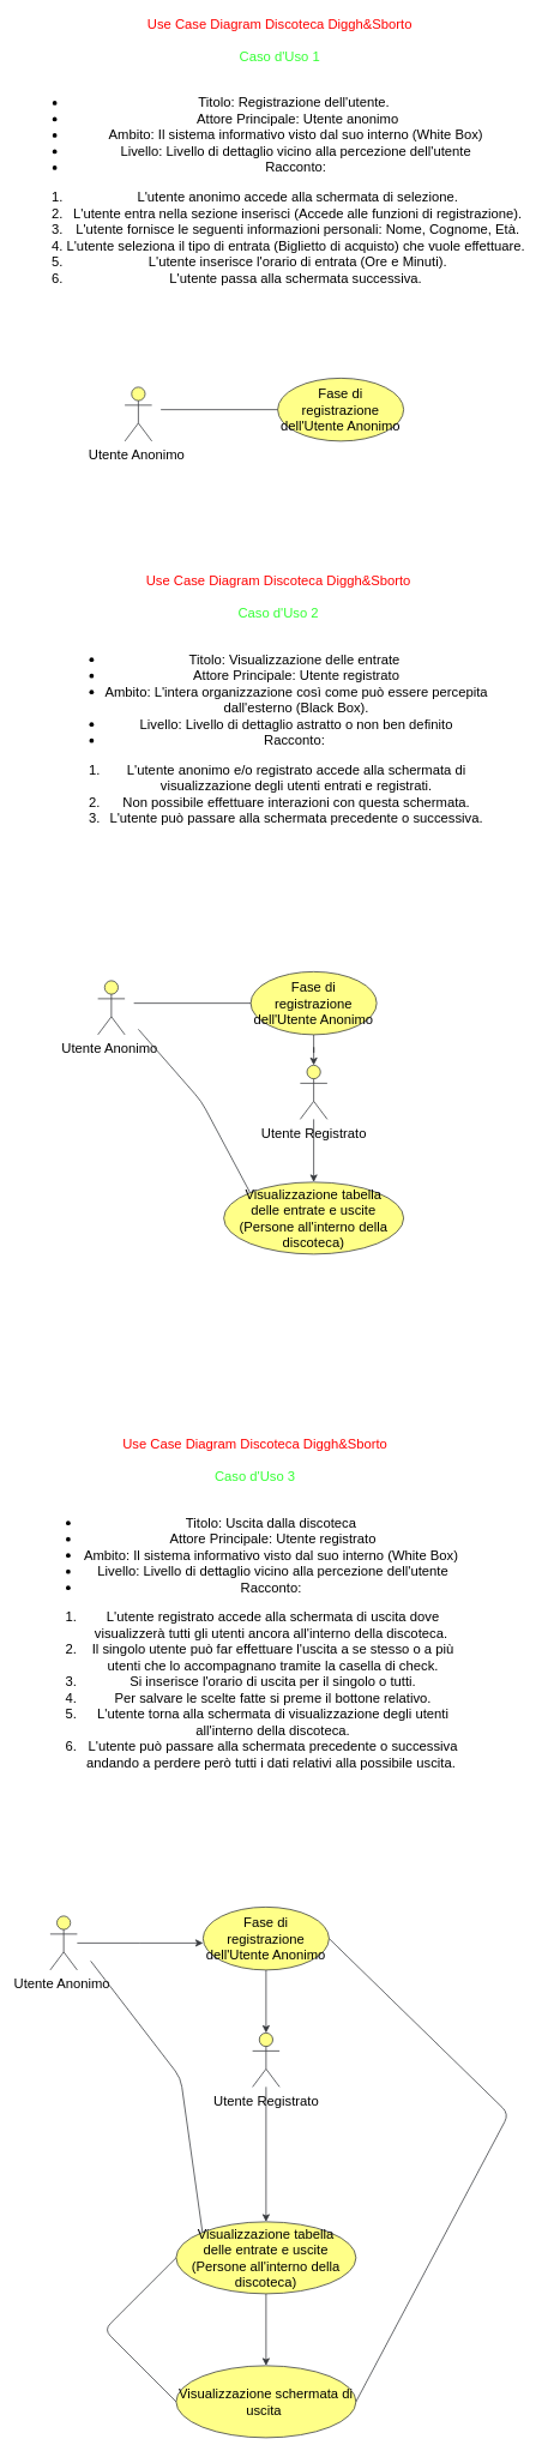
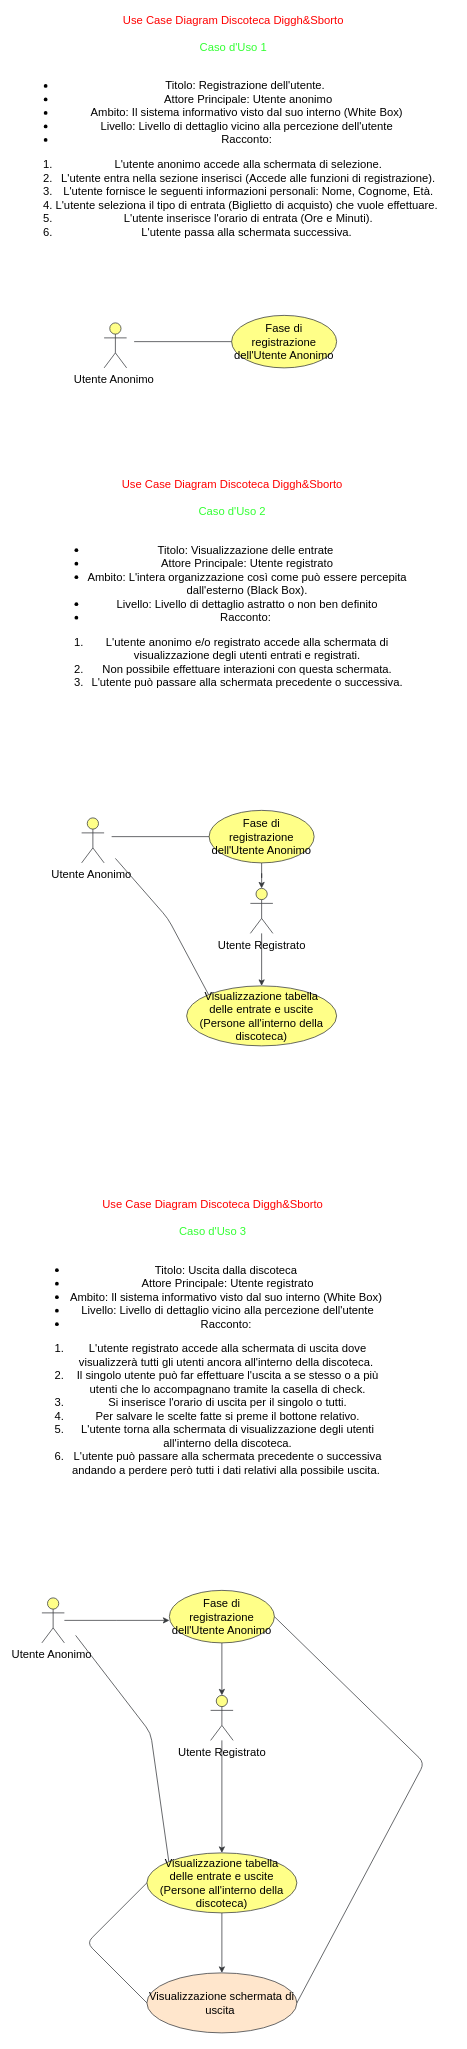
  <mxCell id="0" />
  <mxCell id="1" parent="0" />
  <mxCell id="2" value="&lt;font style=&quot;font-size: 15px;&quot;&gt;&lt;font color=&quot;#ff0000&quot; style=&quot;font-size: 15px;&quot;&gt;Use Case Diagram Discoteca Diggh&amp;amp;Sborto&lt;/font&gt;&lt;br style=&quot;font-size: 15px;&quot;&gt;&lt;br style=&quot;font-size: 15px;&quot;&gt;&lt;font color=&quot;#33ff33&quot; style=&quot;font-size: 15px;&quot;&gt;Caso d'Uso 1&lt;br style=&quot;font-size: 15px;&quot;&gt;&lt;/font&gt;&lt;br style=&quot;font-size: 15px;&quot;&gt;&lt;ul style=&quot;font-size: 15px;&quot;&gt;&lt;li style=&quot;font-size: 15px;&quot;&gt;Titolo: Registrazione dell'utente. &amp;nbsp;&lt;br style=&quot;font-size: 15px;&quot;&gt;&lt;/li&gt;&lt;li style=&quot;font-size: 15px;&quot;&gt;Attore Principale: Utente anonimo&lt;br style=&quot;font-size: 15px;&quot;&gt;&lt;/li&gt;&lt;li style=&quot;font-size: 15px;&quot;&gt;Ambito: Il sistema informativo visto dal suo interno (White Box)&amp;nbsp;&lt;br style=&quot;font-size: 15px;&quot;&gt;&lt;/li&gt;&lt;li style=&quot;font-size: 15px;&quot;&gt;Livello: Livello di dettaglio vicino alla percezione dell'utente&amp;nbsp;&lt;br style=&quot;font-size: 15px;&quot;&gt;&lt;/li&gt;&lt;li style=&quot;font-size: 15px;&quot;&gt;Racconto:&amp;nbsp;&lt;/li&gt;&lt;/ul&gt;&lt;ol style=&quot;font-size: 15px;&quot;&gt;&lt;li style=&quot;font-size: 15px;&quot;&gt;L'utente anonimo accede alla schermata di selezione.&lt;/li&gt;&lt;li style=&quot;font-size: 15px;&quot;&gt;L'utente entra nella sezione inserisci (Accede alle funzioni di registrazione).&lt;/li&gt;&lt;li style=&quot;font-size: 15px;&quot;&gt;L'utente fornisce le seguenti informazioni personali: Nome, Cognome, Età.&lt;/li&gt;&lt;li style=&quot;font-size: 15px;&quot;&gt;L'utente seleziona il tipo di entrata (Biglietto di acquisto) che vuole effettuare.&amp;nbsp;&lt;/li&gt;&lt;li style=&quot;font-size: 15px;&quot;&gt;&amp;nbsp;L'utente inserisce l'orario di entrata (Ore e Minuti).&lt;span style=&quot;font-size: 15px;&quot;&gt;&amp;nbsp;&lt;/span&gt;&lt;/li&gt;&lt;li style=&quot;font-size: 15px;&quot;&gt;L'utente passa alla schermata successiva.&amp;nbsp;&lt;/li&gt;&lt;/ol&gt;&lt;/font&gt;" style="text;html=1;align=center;verticalAlign=middle;resizable=0;points=[];autosize=1;strokeColor=none;fontSize=15;" parent="1" vertex="1"><mxGeometry x="20" y="20" width="580" height="310" as="geometry" /></mxCell>
  <mxCell id="3" value="Utente Anonimo&amp;nbsp;" style="shape=umlActor;verticalLabelPosition=bottom;verticalAlign=top;html=1;fontSize=15;labelBorderColor=none;labelBackgroundColor=none;fillColor=#ffff88;strokeColor=#36393d;" parent="1" vertex="1"><mxGeometry x="138" y="430" width="30" height="60" as="geometry" /></mxCell>
  <mxCell id="4" value="Fase di registrazione dell'Utente Anonimo" style="ellipse;whiteSpace=wrap;html=1;fontSize=15;labelBorderColor=none;labelBackgroundColor=none;fillColor=#ffff88;strokeColor=#36393d;" parent="1" vertex="1"><mxGeometry x="308" y="420" width="140" height="70" as="geometry" /></mxCell>
  <mxCell id="5" value="" style="line;strokeWidth=1;fillColor=#ffff88;align=left;verticalAlign=middle;spacingTop=-1;spacingLeft=3;spacingRight=3;rotatable=0;labelPosition=right;points=[];portConstraint=eastwest;fontSize=15;labelBorderColor=none;labelBackgroundColor=none;strokeColor=#36393d;" parent="1" vertex="1"><mxGeometry x="178" y="430" width="130" height="50" as="geometry" /></mxCell>
  <mxCell id="6" value="&lt;div style=&quot;text-align: center; font-size: 15px;&quot;&gt;&lt;span style=&quot;font-family: helvetica; font-size: 15px;&quot;&gt;&lt;font color=&quot;#ff0000&quot; style=&quot;font-size: 15px;&quot;&gt;Use Case Diagram Discoteca Diggh&amp;amp;Sborto&lt;/font&gt;&lt;/span&gt;&lt;/div&gt;&lt;br style=&quot;color: rgb(0, 0, 0); font-family: helvetica; font-size: 15px; font-style: normal; font-weight: normal; letter-spacing: normal; text-align: center; text-indent: 0px; text-transform: none; word-spacing: 0px; text-decoration: none;&quot;&gt;&lt;div style=&quot;text-align: center; font-size: 15px;&quot;&gt;&lt;span style=&quot;font-family: helvetica; font-size: 15px;&quot;&gt;&lt;font color=&quot;#33ff33&quot; style=&quot;font-size: 15px;&quot;&gt;Caso d'Uso 2&lt;/font&gt;&lt;/span&gt;&lt;/div&gt;&lt;br style=&quot;color: rgb(0, 0, 0); font-family: helvetica; font-size: 15px; font-style: normal; font-weight: normal; letter-spacing: normal; text-align: center; text-indent: 0px; text-transform: none; word-spacing: 0px; text-decoration: none;&quot;&gt;&lt;ul style=&quot;color: rgb(0, 0, 0); font-family: helvetica; font-size: 15px; font-style: normal; font-weight: normal; letter-spacing: normal; text-align: center; text-indent: 0px; text-transform: none; word-spacing: 0px; text-decoration: none;&quot;&gt;&lt;li style=&quot;font-size: 15px;&quot;&gt;Titolo: Visualizzazione delle entrate&amp;nbsp;&lt;br style=&quot;font-size: 15px;&quot;&gt;&lt;/li&gt;&lt;li style=&quot;font-size: 15px;&quot;&gt;Attore Principale: Utente registrato&lt;br style=&quot;font-size: 15px;&quot;&gt;&lt;/li&gt;&lt;li style=&quot;font-size: 15px;&quot;&gt;Ambito: L'intera organizzazione così come può essere percepita dall'esterno (Black Box).&lt;br style=&quot;font-size: 15px;&quot;&gt;&lt;/li&gt;&lt;li style=&quot;font-size: 15px;&quot;&gt;Livello: Livello di dettaglio astratto o non ben definito&lt;br style=&quot;font-size: 15px;&quot;&gt;&lt;/li&gt;&lt;li style=&quot;font-size: 15px;&quot;&gt;Racconto:&amp;nbsp;&lt;/li&gt;&lt;/ul&gt;&lt;ol style=&quot;color: rgb(0, 0, 0); font-family: helvetica; font-size: 15px; font-style: normal; font-weight: normal; letter-spacing: normal; text-align: center; text-indent: 0px; text-transform: none; word-spacing: 0px; text-decoration: none;&quot;&gt;&lt;li style=&quot;font-size: 15px;&quot;&gt;L'utente anonimo e/o registrato accede alla schermata di visualizzazione degli utenti entrati e registrati.&lt;/li&gt;&lt;li style=&quot;font-size: 15px;&quot;&gt;Non possibile effettuare interazioni con questa schermata.&lt;/li&gt;&lt;li style=&quot;font-size: 15px;&quot;&gt;L'utente può passare alla schermata precedente o successiva.&lt;/li&gt;&lt;/ol&gt;" style="text;whiteSpace=wrap;html=1;fontSize=15;" parent="1" vertex="1"><mxGeometry x="73" y="630" width="470" height="250" as="geometry" /></mxCell>
  <mxCell id="7" value="Utente Anonimo&amp;nbsp;" style="shape=umlActor;verticalLabelPosition=bottom;verticalAlign=top;html=1;fontSize=15;fillColor=#ffff88;strokeColor=#36393d;" parent="1" vertex="1"><mxGeometry x="108" y="1090" width="30" height="60" as="geometry" /></mxCell>
  <mxCell id="8" value="" style="edgeStyle=orthogonalEdgeStyle;rounded=0;orthogonalLoop=1;jettySize=auto;html=1;fontSize=15;strokeColor=#36393d;fillColor=#ffff88;" parent="1" source="9" target="13" edge="1"><mxGeometry relative="1" as="geometry" /></mxCell>
  <mxCell id="9" value="Fase di registrazione dell'Utente Anonimo" style="ellipse;whiteSpace=wrap;html=1;fontSize=15;fillColor=#ffff88;strokeColor=#36393d;" parent="1" vertex="1"><mxGeometry x="278" y="1080" width="140" height="70" as="geometry" /></mxCell>
  <mxCell id="10" value="" style="line;strokeWidth=1;fillColor=#ffff88;align=left;verticalAlign=middle;spacingTop=-1;spacingLeft=3;spacingRight=3;rotatable=0;labelPosition=right;points=[];portConstraint=eastwest;fontSize=15;strokeColor=#36393d;" parent="1" vertex="1"><mxGeometry x="148" y="1090" width="130" height="50" as="geometry" /></mxCell>
  <mxCell id="11" value="Visualizzazione tabella delle&amp;nbsp;entrate e uscite&lt;br style=&quot;font-size: 15px;&quot;&gt;(Persone all'interno della discoteca)" style="ellipse;whiteSpace=wrap;html=1;fontSize=15;fillColor=#ffff88;strokeColor=#36393d;" parent="1" vertex="1"><mxGeometry x="248" y="1314" width="200" height="80" as="geometry" /></mxCell>
  <mxCell id="12" value="" style="edgeStyle=orthogonalEdgeStyle;rounded=0;orthogonalLoop=1;jettySize=auto;html=1;fontSize=15;strokeColor=#36393d;fillColor=#ffff88;" parent="1" source="13" target="11" edge="1"><mxGeometry relative="1" as="geometry" /></mxCell>
  <mxCell id="13" value="Utente Registrato&lt;br style=&quot;font-size: 15px;&quot;&gt;" style="shape=umlActor;verticalLabelPosition=bottom;verticalAlign=top;html=1;fontSize=15;fillColor=#ffff88;strokeColor=#36393d;" parent="1" vertex="1"><mxGeometry x="333" y="1184" width="30" height="60" as="geometry" /></mxCell>
  <mxCell id="14" value="" style="edgeStyle=orthogonalEdgeStyle;rounded=0;orthogonalLoop=1;jettySize=auto;html=1;strokeColor=#36393d;exitX=0.5;exitY=1;exitDx=0;exitDy=0;fontSize=15;fillColor=#ffff88;" parent="1" source="17" target="21" edge="1"><mxGeometry relative="1" as="geometry" /></mxCell>
  <mxCell id="15" value="" style="edgeStyle=orthogonalEdgeStyle;rounded=0;orthogonalLoop=1;jettySize=auto;html=1;strokeColor=#36393d;fontSize=15;fillColor=#ffff88;" parent="1" source="16" edge="1"><mxGeometry relative="1" as="geometry"><mxPoint x="225" y="2160" as="targetPoint" /></mxGeometry></mxCell>
  <mxCell id="16" value="Utente Anonimo&amp;nbsp;" style="shape=umlActor;verticalLabelPosition=bottom;verticalAlign=top;html=1;fontSize=15;fillColor=#ffff88;strokeColor=#36393d;" parent="1" vertex="1"><mxGeometry x="55" y="2130" width="30" height="60" as="geometry" /></mxCell>
  <mxCell id="17" value="Fase di registrazione dell'Utente Anonimo" style="ellipse;whiteSpace=wrap;html=1;fontSize=15;fillColor=#ffff88;strokeColor=#36393d;" parent="1" vertex="1"><mxGeometry x="225" y="2120" width="140" height="70" as="geometry" /></mxCell>
  <mxCell id="18" value="" style="edgeStyle=orthogonalEdgeStyle;rounded=0;orthogonalLoop=1;jettySize=auto;html=1;strokeColor=#36393d;fontSize=15;fillColor=#ffff88;" parent="1" source="19" target="22" edge="1"><mxGeometry relative="1" as="geometry" /></mxCell>
  <mxCell id="19" value="Visualizzazione tabella delle&amp;nbsp;entrate e uscite&lt;br style=&quot;font-size: 15px;&quot;&gt;(Persone all'interno della discoteca)" style="ellipse;whiteSpace=wrap;html=1;fontSize=15;fillColor=#ffff88;strokeColor=#36393d;" parent="1" vertex="1"><mxGeometry x="195" y="2470" width="200" height="80" as="geometry" /></mxCell>
  <mxCell id="20" value="" style="edgeStyle=orthogonalEdgeStyle;rounded=0;orthogonalLoop=1;jettySize=auto;html=1;strokeColor=#36393d;entryX=0.5;entryY=0;entryDx=0;entryDy=0;fontSize=15;fillColor=#ffff88;" parent="1" source="21" target="19" edge="1"><mxGeometry relative="1" as="geometry"><mxPoint x="165" y="2300" as="targetPoint" /></mxGeometry></mxCell>
  <mxCell id="21" value="Utente Registrato&lt;br style=&quot;font-size: 15px;&quot;&gt;" style="shape=umlActor;verticalLabelPosition=bottom;verticalAlign=top;html=1;fontSize=15;fillColor=#ffff88;strokeColor=#36393d;" parent="1" vertex="1"><mxGeometry x="280" y="2260" width="30" height="60" as="geometry" /></mxCell>
- <mxCell id="22" value="Visualizzazione schermata di uscita&amp;nbsp;" style="ellipse;whiteSpace=wrap;html=1;fontSize=15;fillColor=#ffff88;strokeColor=#36393d;" parent="1" vertex="1"><mxGeometry x="195" y="2630" width="200" height="80" as="geometry" /></mxCell>
+ <mxCell id="22" value="Visualizzazione schermata di uscita&amp;nbsp;" style="ellipse;whiteSpace=wrap;html=1;fontSize=15;fillColor=#ffe6cc;strokeColor=#36393d;" parent="1" vertex="1"><mxGeometry x="195" y="2630" width="200" height="80" as="geometry" /></mxCell>
  <mxCell id="23" value="&lt;div style=&quot;text-align: center; font-size: 15px;&quot;&gt;&lt;span style=&quot;color: rgb(255, 0, 0); font-family: helvetica; font-size: 15px;&quot;&gt;Use Case Diagram Discoteca Diggh&amp;amp;Sborto&lt;/span&gt;&lt;/div&gt;&lt;br style=&quot;color: rgb(0, 0, 0); font-family: helvetica; font-size: 15px; font-style: normal; font-weight: normal; letter-spacing: normal; text-align: center; text-indent: 0px; text-transform: none; word-spacing: 0px; text-decoration: none;&quot;&gt;&lt;div style=&quot;text-align: center; font-size: 15px;&quot;&gt;&lt;span style=&quot;color: rgb(51, 255, 51); font-family: helvetica; font-size: 15px;&quot;&gt;Caso d'Uso 3&lt;/span&gt;&lt;/div&gt;&lt;br style=&quot;color: rgb(0, 0, 0); font-family: helvetica; font-size: 15px; font-style: normal; font-weight: normal; letter-spacing: normal; text-align: center; text-indent: 0px; text-transform: none; word-spacing: 0px; text-decoration: none;&quot;&gt;&lt;ul style=&quot;color: rgb(0, 0, 0); font-family: helvetica; font-size: 15px; font-style: normal; font-weight: normal; letter-spacing: normal; text-align: center; text-indent: 0px; text-transform: none; word-spacing: 0px; text-decoration: none;&quot;&gt;&lt;li style=&quot;font-size: 15px;&quot;&gt;Titolo: Uscita dalla discoteca&amp;nbsp;&lt;br style=&quot;font-size: 15px;&quot;&gt;&lt;/li&gt;&lt;li style=&quot;font-size: 15px;&quot;&gt;Attore Principale: Utente registrato&lt;br style=&quot;font-size: 15px;&quot;&gt;&lt;/li&gt;&lt;li style=&quot;font-size: 15px;&quot;&gt;Ambito:&amp;nbsp;&lt;span style=&quot;font-size: 15px;&quot;&gt;Il sistema informativo visto dal suo interno (White Box)&amp;nbsp;&lt;/span&gt;&lt;/li&gt;&lt;li style=&quot;font-size: 15px;&quot;&gt;Livello: Livello di dettaglio vicino alla percezione dell'utente&lt;br style=&quot;font-size: 15px;&quot;&gt;&lt;/li&gt;&lt;li style=&quot;font-size: 15px;&quot;&gt;Racconto:&amp;nbsp;&lt;/li&gt;&lt;/ul&gt;&lt;ol style=&quot;color: rgb(0, 0, 0); font-family: helvetica; font-size: 15px; font-style: normal; font-weight: normal; letter-spacing: normal; text-align: center; text-indent: 0px; text-transform: none; word-spacing: 0px; text-decoration: none;&quot;&gt;&lt;li style=&quot;font-size: 15px;&quot;&gt;L'utente registrato accede alla schermata di uscita dove visualizzerà tutti gli utenti ancora all'interno della discoteca.&amp;nbsp;&lt;/li&gt;&lt;li style=&quot;font-size: 15px;&quot;&gt;Il singolo utente può far effettuare l'uscita a se stesso o a più utenti che lo accompagnano tramite la casella di check.&lt;/li&gt;&lt;li style=&quot;font-size: 15px;&quot;&gt;Si inserisce l'orario di uscita per il singolo o tutti.&lt;/li&gt;&lt;li style=&quot;font-size: 15px;&quot;&gt;Per salvare le scelte fatte si preme il bottone relativo.&lt;/li&gt;&lt;li style=&quot;font-size: 15px;&quot;&gt;L'utente torna alla schermata di visualizzazione degli utenti all'interno della discoteca.&lt;/li&gt;&lt;li style=&quot;font-size: 15px;&quot;&gt;L'utente può passare alla schermata precedente o successiva andando a perdere però tutti i dati relativi alla possibile uscita.&amp;nbsp;&lt;/li&gt;&lt;/ol&gt;" style="text;whiteSpace=wrap;html=1;fontSize=15;" parent="1" vertex="1"><mxGeometry x="46.5" y="1590" width="470" height="250" as="geometry" /></mxCell>
  <mxCell id="24" value="" style="endArrow=none;html=1;strokeColor=#36393d;entryX=0;entryY=0;entryDx=0;entryDy=0;fontSize=15;fillColor=#ffff88;" parent="1" target="19" edge="1"><mxGeometry width="50" height="50" relative="1" as="geometry"><mxPoint x="100" y="2180" as="sourcePoint" /><mxPoint x="305" y="2370" as="targetPoint" /><Array as="points"><mxPoint x="200" y="2310" /></Array></mxGeometry></mxCell>
  <mxCell id="25" value="" style="endArrow=none;html=1;strokeColor=#36393d;entryX=1;entryY=0.5;entryDx=0;entryDy=0;exitX=1;exitY=0.5;exitDx=0;exitDy=0;fontSize=15;fillColor=#ffff88;" parent="1" source="17" target="22" edge="1"><mxGeometry width="50" height="50" relative="1" as="geometry"><mxPoint x="385" y="2620" as="sourcePoint" /><mxPoint x="465" y="2520" as="targetPoint" /><Array as="points"><mxPoint x="565" y="2350" /></Array></mxGeometry></mxCell>
  <mxCell id="26" value="" style="endArrow=none;html=1;fontSize=15;strokeColor=#36393d;entryX=0;entryY=0;entryDx=0;entryDy=0;fillColor=#ffff88;" parent="1" target="11" edge="1"><mxGeometry width="50" height="50" relative="1" as="geometry"><mxPoint x="153" y="1144" as="sourcePoint" /><mxPoint x="243" y="1214" as="targetPoint" /><Array as="points"><mxPoint x="223" y="1224" /></Array></mxGeometry></mxCell>
  <mxCell id="27" value="" style="endArrow=none;html=1;strokeColor=#36393d;entryX=1;entryY=0.5;entryDx=0;entryDy=0;exitX=1;exitY=0.5;exitDx=0;exitDy=0;fontSize=15;fillColor=#ffff88;" parent="1" edge="1"><mxGeometry width="50" height="50" relative="1" as="geometry"><mxPoint x="195" y="2670" as="sourcePoint" /><mxPoint x="195" y="2510" as="targetPoint" /><Array as="points"><mxPoint x="115" y="2590" /></Array></mxGeometry></mxCell>
